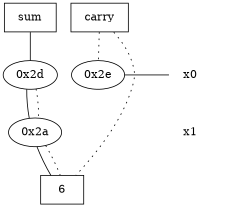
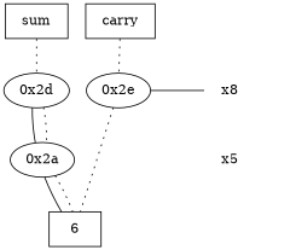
  digraph {
    edge [dir=none style=dotted]
    "CONST NODES" [shape=plaintext style=invis]
-   " x0 " [shape=plaintext]
-   " x1 " [shape=plaintext]
+   " x0 " [shape=plaintext label=x8]
+   " x1 " [shape=plaintext label=x5]
    "  sum  " [shape=box]
    "  carry  " [shape=box]
    "0x2e"
    "0x2d"
    "0x2a"
    n9 [label=6 shape=box]
    subgraph sub_1 {
      "CONST NODES"
      " x0 "
      " x1 "
    }
    subgraph sub_2 {
      rank=same
      "  sum  "
      "  carry  "
    }
    subgraph sub_3 {
      rank=same
      " x0 "
      "0x2e"
      "0x2d"
    }
    subgraph sub_4 {
      rank=same
      " x1 "
      "0x2a"
    }
    subgraph sub_5 {
      rank=same
      "CONST NODES"
      subgraph sub_6 {
        rank=same
        n9
      }
    }
    " x0 " -> " x1 " [style=invis]
    " x1 " -> "CONST NODES" [style=invis]
    "  sum  " -> "  carry  " [style=invis]
-   "  sum  " -> "0x2d" [style=solid]
+   "  sum  " -> "0x2d"
    "  carry  " -> "0x2e"
    "0x2e" -> " x0 " [style=""]
-   "  carry  " -> n9
+   "0x2e" -> n9
    "0x2d" -> "0x2a" [style=""]
    "0x2d" -> "0x2a"
    "0x2a" -> n9 [style=""]
    "0x2a" -> n9
  }
